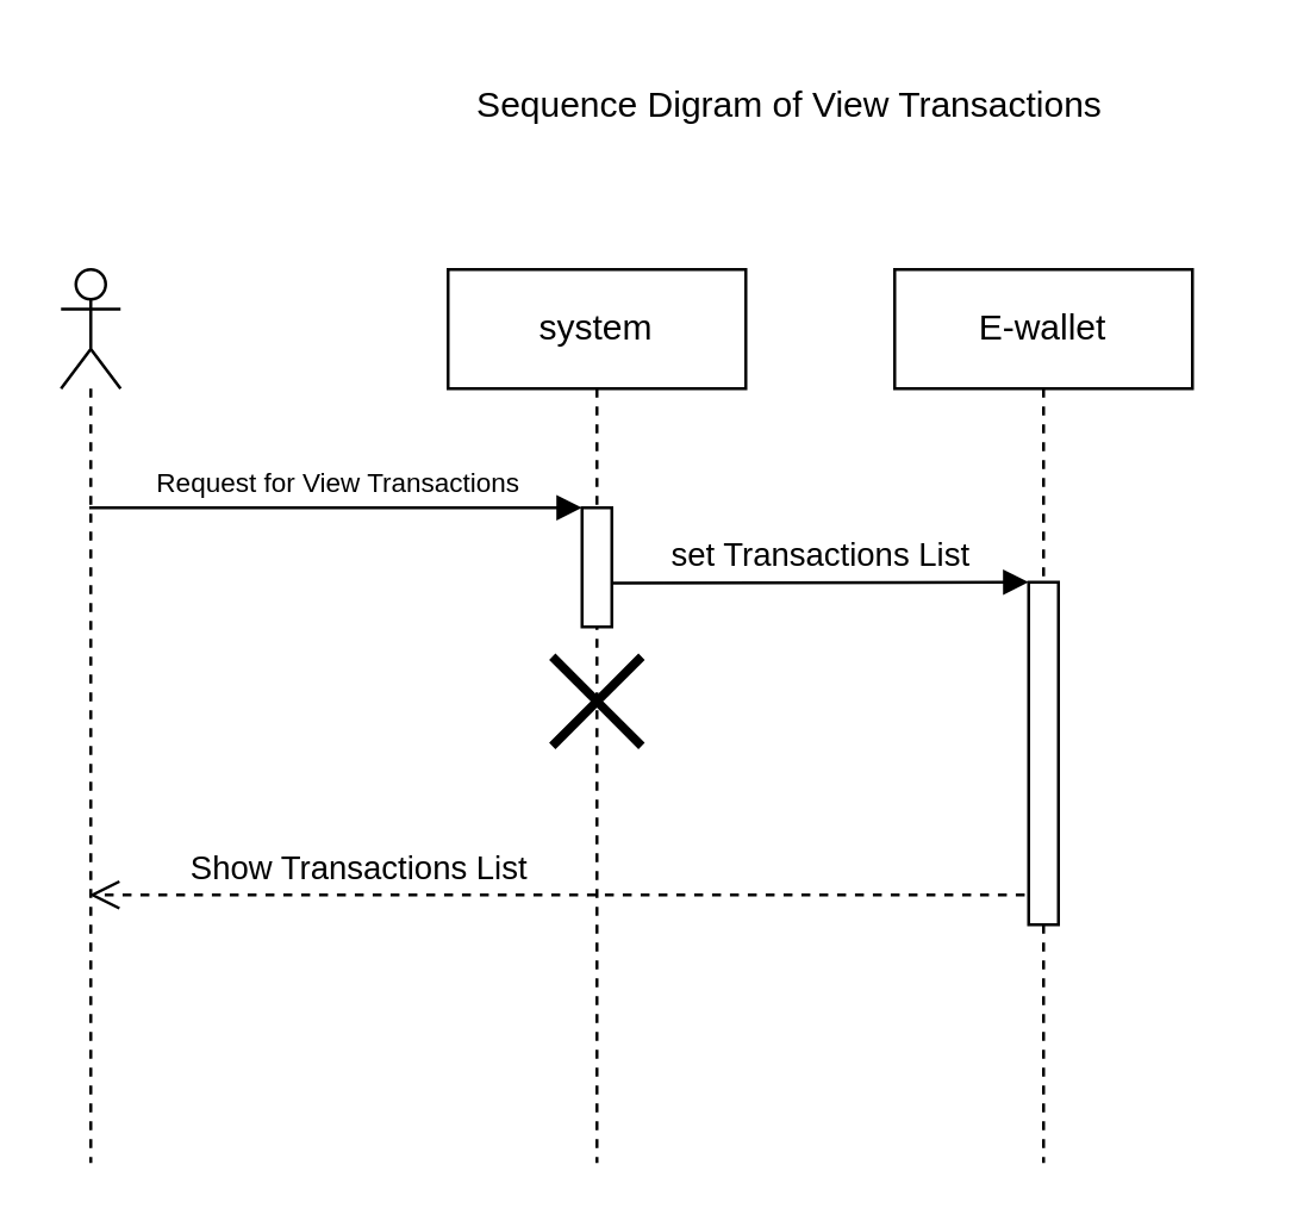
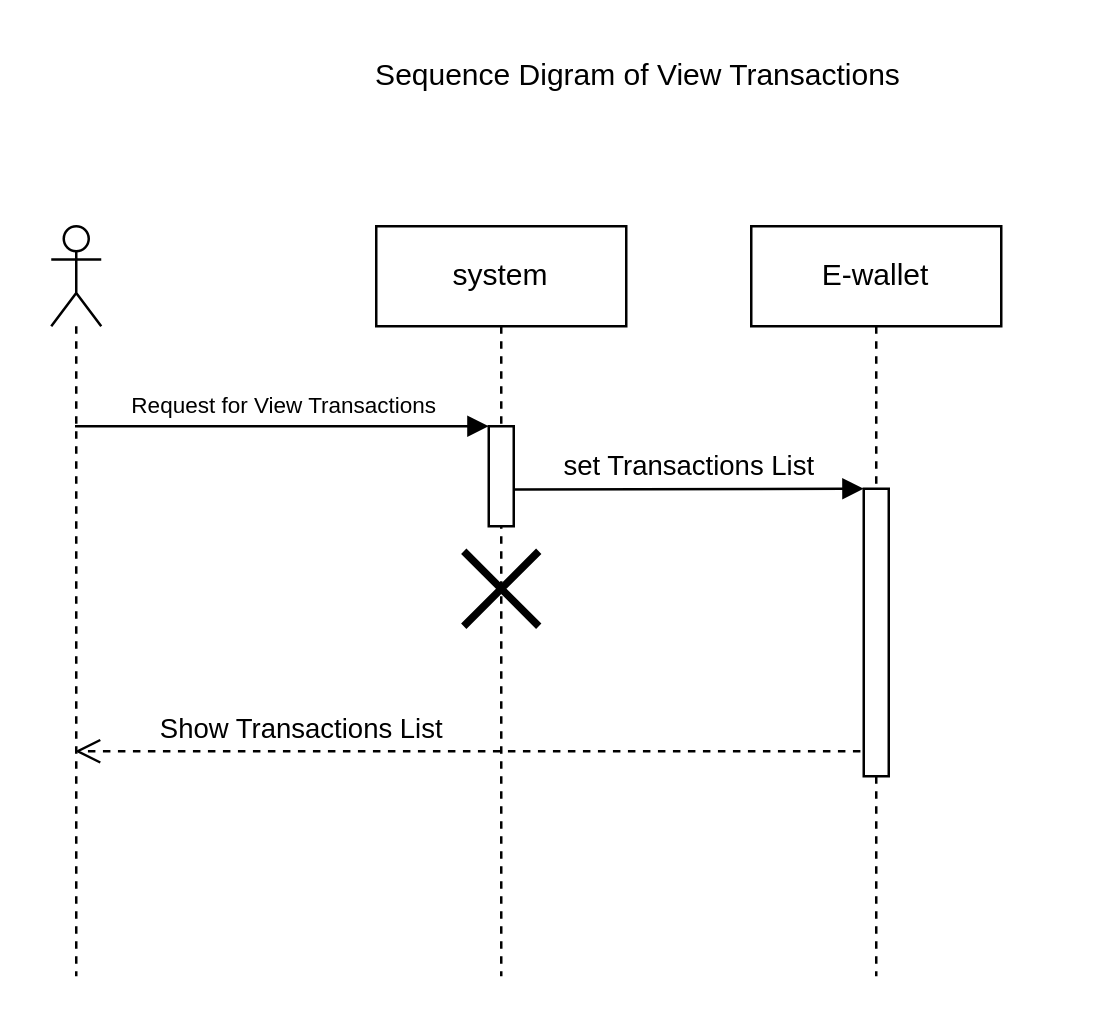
  <mxCell id="0" />
  <mxCell id="1" parent="0" />
  <mxCell id="2" value="" style="shape=umlLifeline;participant=umlActor;perimeter=lifelinePerimeter;whiteSpace=wrap;html=1;container=1;collapsible=0;recursiveResize=0;verticalAlign=top;spacingTop=36;labelBackgroundColor=#ffffff;outlineConnect=0;" vertex="1" parent="1"><mxGeometry x="20" y="90" width="20" height="300" as="geometry" /></mxCell>
  <mxCell id="3" value="system" style="shape=umlLifeline;perimeter=lifelinePerimeter;whiteSpace=wrap;html=1;container=1;collapsible=0;recursiveResize=0;outlineConnect=0;" vertex="1" parent="1"><mxGeometry x="150" y="90" width="100" height="300" as="geometry" /></mxCell>
  <mxCell id="4" value="" style="html=1;points=[];perimeter=orthogonalPerimeter;" vertex="1" parent="3"><mxGeometry x="45" y="80" width="10" height="40" as="geometry" /></mxCell>
  <mxCell id="5" value="" style="shape=umlDestroy;whiteSpace=wrap;html=1;strokeWidth=3;" vertex="1" parent="3"><mxGeometry x="35" y="130" width="30" height="30" as="geometry" /></mxCell>
  <mxCell id="6" value="E-wallet" style="shape=umlLifeline;perimeter=lifelinePerimeter;whiteSpace=wrap;html=1;container=1;collapsible=0;recursiveResize=0;outlineConnect=0;" vertex="1" parent="1"><mxGeometry x="300" y="90" width="100" height="300" as="geometry" /></mxCell>
  <mxCell id="7" value="" style="html=1;points=[];perimeter=orthogonalPerimeter;" vertex="1" parent="6"><mxGeometry x="45" y="105" width="10" height="115" as="geometry" /></mxCell>
  <mxCell id="8" value="&lt;font style=&quot;font-size: 9px&quot;&gt;Request for View Transactions&lt;/font&gt;&lt;br&gt;" style="html=1;verticalAlign=bottom;endArrow=block;entryX=0;entryY=0;" edge="1" target="4" parent="1" source="2"><mxGeometry relative="1" as="geometry"><mxPoint x="125" y="170" as="sourcePoint" /></mxGeometry></mxCell>
  <mxCell id="9" value="set Transactions List" style="html=1;verticalAlign=bottom;endArrow=block;entryX=0;entryY=0;exitX=1;exitY=0.633;exitDx=0;exitDy=0;exitPerimeter=0;" edge="1" target="7" parent="1" source="4"><mxGeometry relative="1" as="geometry"><mxPoint x="206" y="195" as="sourcePoint" /></mxGeometry></mxCell>
  <mxCell id="10" value="Show Transactions List&lt;br&gt;" style="html=1;verticalAlign=bottom;endArrow=open;dashed=1;endSize=8;exitX=-0.133;exitY=0.913;exitDx=0;exitDy=0;exitPerimeter=0;" edge="1" parent="1" source="7" target="2"><mxGeometry x="0.425" relative="1" as="geometry"><mxPoint x="320" y="300" as="sourcePoint" /><mxPoint x="240" y="300" as="targetPoint" /><mxPoint as="offset" /></mxGeometry></mxCell>
- <mxCell id="11" value="Sequence Digram of View Transactions" style="text;html=1;strokeColor=none;fillColor=none;align=center;verticalAlign=middle;whiteSpace=wrap;rounded=0;" vertex="1" parent="1"><mxGeometry x="100" y="25" width="330" height="20" as="geometry" /></mxCell>
+ <mxCell id="11" value="Sequence Digram of View Transactions" style="text;html=1;strokeColor=none;fillColor=none;align=center;verticalAlign=middle;whiteSpace=wrap;rounded=0;" vertex="1" parent="1"><mxGeometry x="90" y="20" width="330" height="20" as="geometry" /></mxCell>
